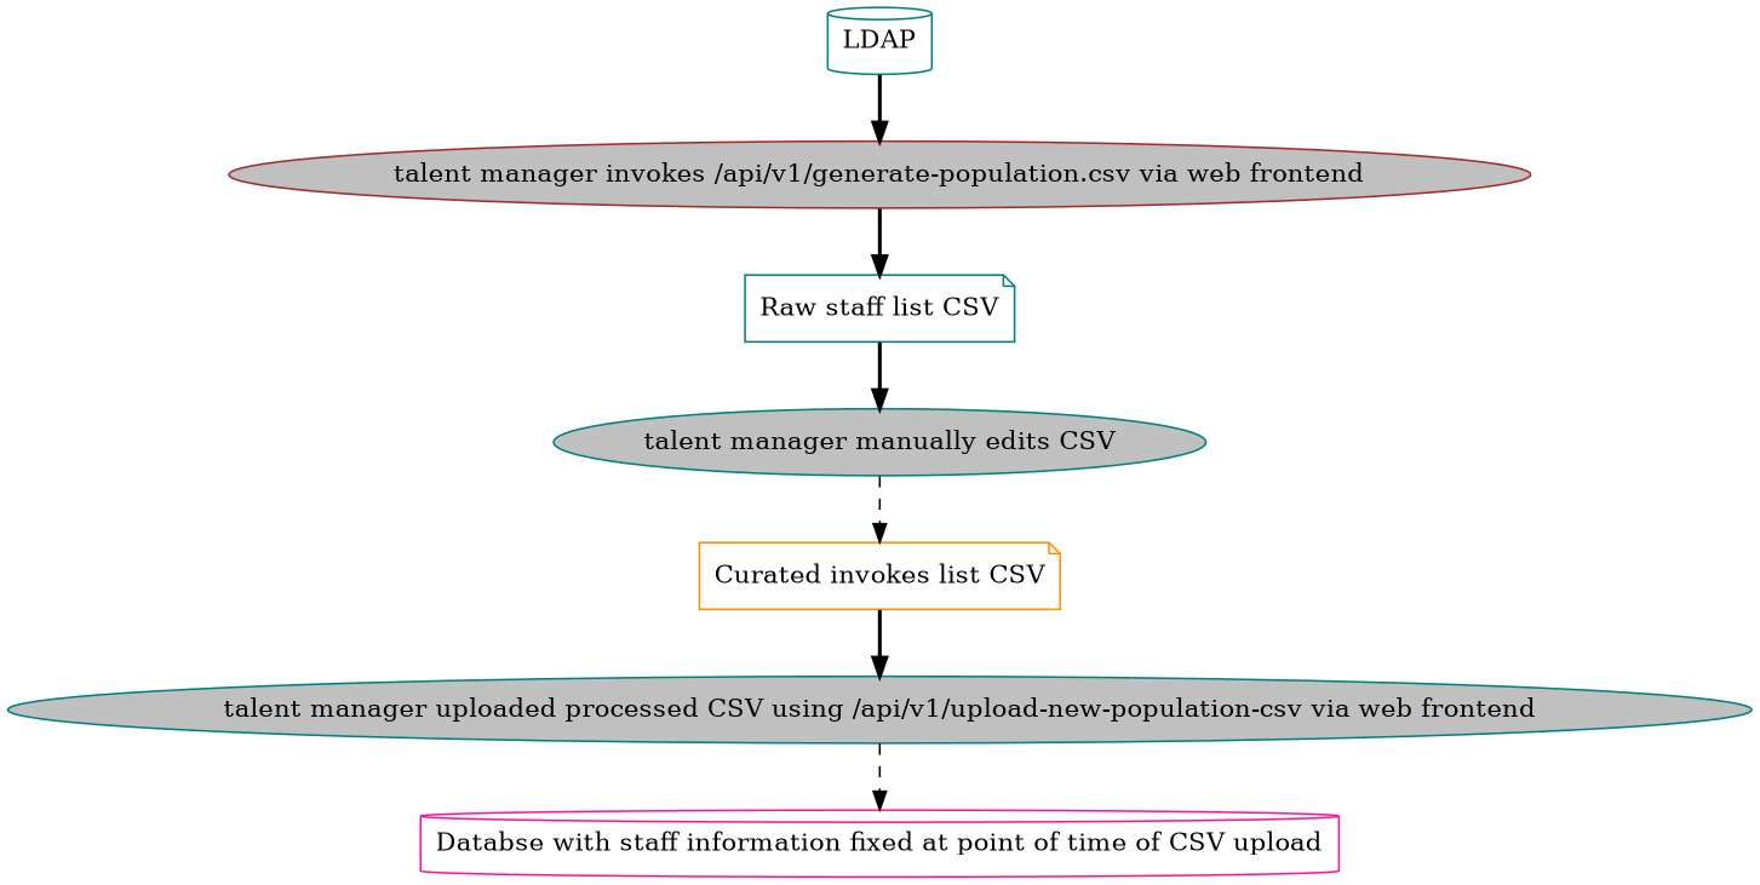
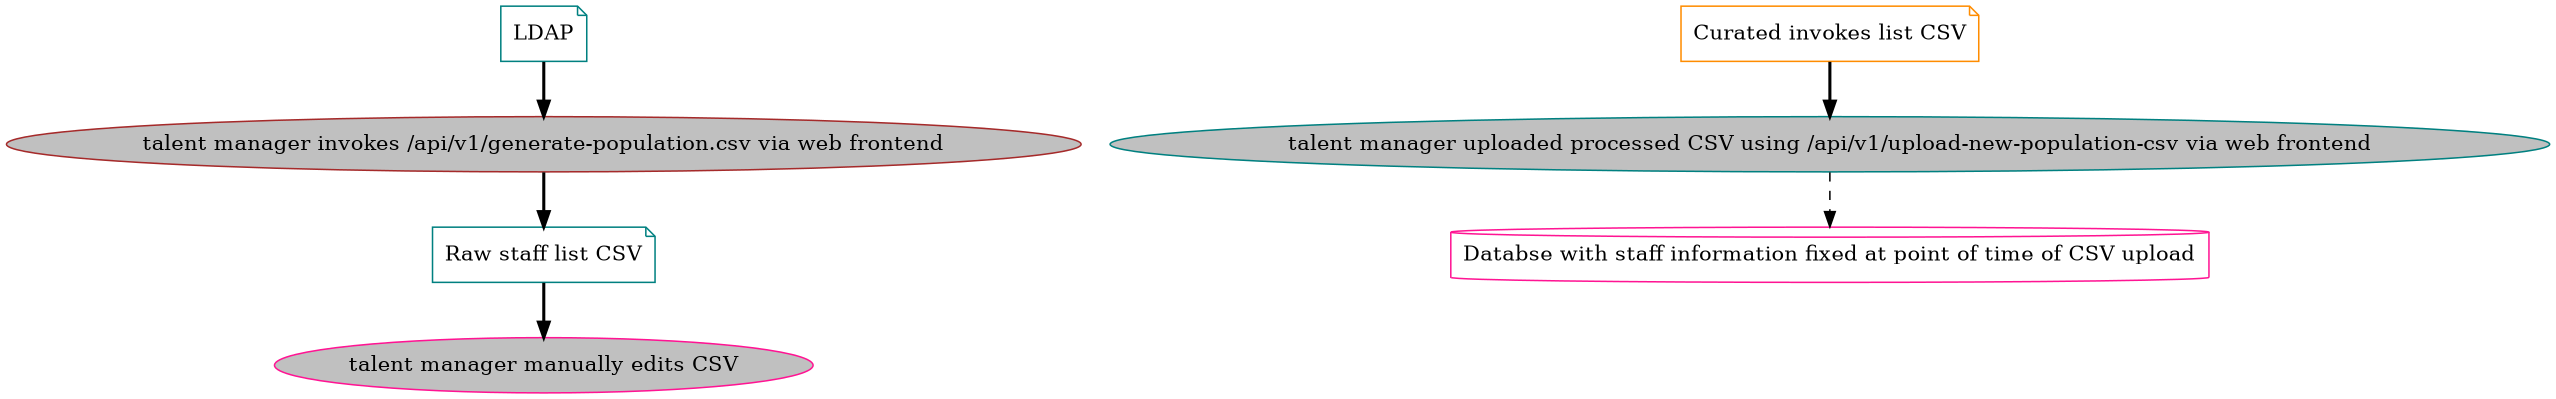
  strict digraph {
    node [color=teal]
    edge [style=bold]
-   n1 [label=LDAP shape=cylinder]
+   n1 [label=LDAP shape=note]
    n2 [color=brown fillcolor=grey label="talent manager invokes /api/v1/generate-population.csv via web frontend" style=filled]
    n3 [label="Raw staff list CSV" shape=note]
-   n4 [fillcolor=grey label="talent manager manually edits CSV" style=filled]
+   n4 [color=deeppink fillcolor=grey label="talent manager manually edits CSV" style=filled]
    n5 [color=darkorange label="Curated invokes list CSV" shape=note]
    n6 [fillcolor=grey label="talent manager uploaded processed CSV using /api/v1/upload-new-population-csv via web frontend" style=filled]
    n7 [color=deeppink label="Databse with staff information fixed at point of time of CSV upload" shape=cylinder]
    n1 -> n2
    n2 -> n3
    n3 -> n4
-   n4 -> n5 [style=dashed]
    n5 -> n6
    n6 -> n7 [style=dashed]
  }
